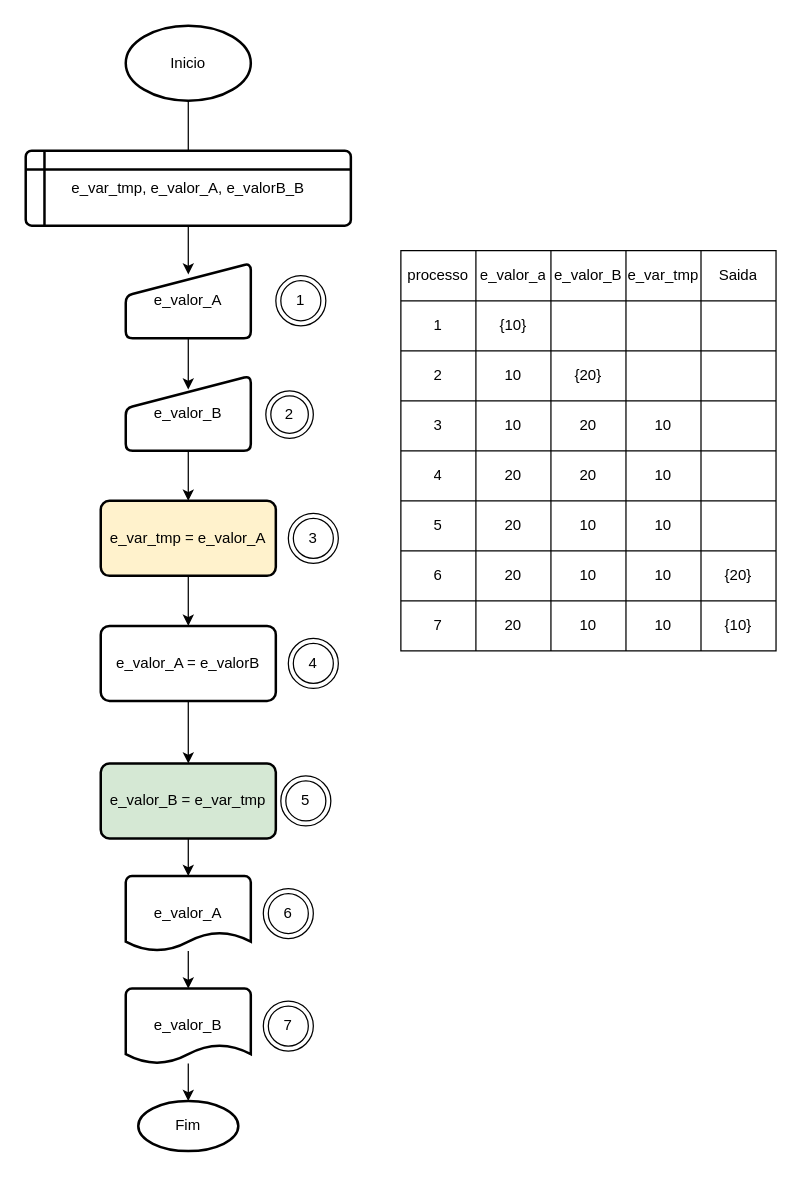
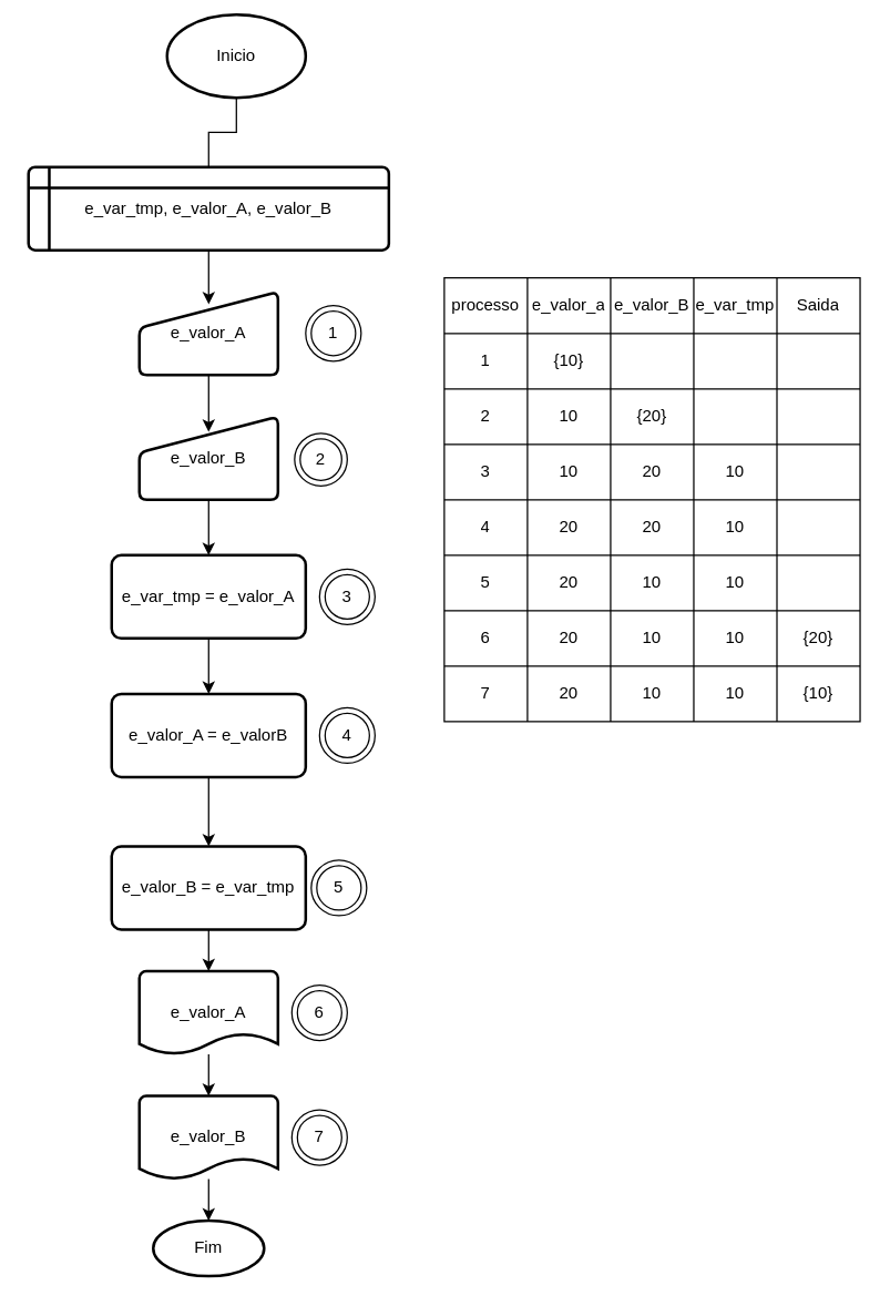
  <mxCell id="0" />
  <mxCell id="1" parent="0" />
  <mxCell id="2" style="edgeStyle=orthogonalEdgeStyle;rounded=0;orthogonalLoop=1;jettySize=auto;html=1;endArrow=none;" parent="1" source="3" target="5" edge="1"><mxGeometry relative="1" as="geometry" /></mxCell>
- <mxCell id="3" value="&lt;font style=&quot;vertical-align: inherit&quot;&gt;&lt;font style=&quot;vertical-align: inherit&quot;&gt;Inicio&lt;/font&gt;&lt;/font&gt;" style="strokeWidth=2;html=1;shape=mxgraph.flowchart.start_1;whiteSpace=wrap;" parent="1" vertex="1"><mxGeometry x="100" y="20" width="100" height="60" as="geometry" /></mxCell>
+ <mxCell id="3" value="&lt;font style=&quot;vertical-align: inherit&quot;&gt;&lt;font style=&quot;vertical-align: inherit&quot;&gt;Inicio&lt;/font&gt;&lt;/font&gt;" style="strokeWidth=2;html=1;shape=mxgraph.flowchart.start_1;whiteSpace=wrap;" parent="1" vertex="1"><mxGeometry x="120" y="10" width="100" height="60" as="geometry" /></mxCell>
  <mxCell id="4" style="edgeStyle=orthogonalEdgeStyle;rounded=0;orthogonalLoop=1;jettySize=auto;html=1;entryX=0.5;entryY=0.15;entryDx=0;entryDy=0;entryPerimeter=0;" parent="1" source="5" target="7" edge="1"><mxGeometry relative="1" as="geometry" /></mxCell>
- <mxCell id="5" value="&lt;font style=&quot;vertical-align: inherit&quot;&gt;&lt;font style=&quot;vertical-align: inherit&quot;&gt;&lt;font style=&quot;vertical-align: inherit&quot;&gt;&lt;font style=&quot;vertical-align: inherit&quot;&gt;e_var_tmp, e_valor_A, e_valorB_B&lt;/font&gt;&lt;/font&gt;&lt;/font&gt;&lt;/font&gt;" style="shape=internalStorage;whiteSpace=wrap;html=1;dx=15;dy=15;rounded=1;arcSize=8;strokeWidth=2;" parent="1" vertex="1"><mxGeometry x="20" y="120" width="260" height="60" as="geometry" /></mxCell>
+ <mxCell id="5" value="&lt;font style=&quot;vertical-align: inherit&quot;&gt;&lt;font style=&quot;vertical-align: inherit&quot;&gt;&lt;font style=&quot;vertical-align: inherit&quot;&gt;&lt;font style=&quot;vertical-align: inherit&quot;&gt;e_var_tmp, e_valor_A, e_valor_B&lt;/font&gt;&lt;/font&gt;&lt;/font&gt;&lt;/font&gt;" style="shape=internalStorage;whiteSpace=wrap;html=1;dx=15;dy=15;rounded=1;arcSize=8;strokeWidth=2;" parent="1" vertex="1"><mxGeometry x="20" y="120" width="260" height="60" as="geometry" /></mxCell>
  <mxCell id="6" style="edgeStyle=orthogonalEdgeStyle;rounded=0;orthogonalLoop=1;jettySize=auto;html=1;entryX=0.5;entryY=0.183;entryDx=0;entryDy=0;entryPerimeter=0;" parent="1" source="7" target="9" edge="1"><mxGeometry relative="1" as="geometry" /></mxCell>
  <mxCell id="7" value="&lt;font style=&quot;vertical-align: inherit&quot;&gt;&lt;font style=&quot;vertical-align: inherit&quot;&gt;e_valor_A&lt;/font&gt;&lt;/font&gt;" style="html=1;strokeWidth=2;shape=manualInput;whiteSpace=wrap;rounded=1;size=26;arcSize=11;" parent="1" vertex="1"><mxGeometry x="100" y="210" width="100" height="60" as="geometry" /></mxCell>
  <mxCell id="8" style="edgeStyle=orthogonalEdgeStyle;rounded=0;orthogonalLoop=1;jettySize=auto;html=1;entryX=0.5;entryY=0;entryDx=0;entryDy=0;" parent="1" source="9" target="11" edge="1"><mxGeometry relative="1" as="geometry" /></mxCell>
  <mxCell id="9" value="&lt;font style=&quot;vertical-align: inherit&quot;&gt;&lt;font style=&quot;vertical-align: inherit&quot;&gt;e_valor_B&lt;/font&gt;&lt;/font&gt;" style="html=1;strokeWidth=2;shape=manualInput;whiteSpace=wrap;rounded=1;size=26;arcSize=11;" parent="1" vertex="1"><mxGeometry x="100" y="300" width="100" height="60" as="geometry" /></mxCell>
  <mxCell id="10" style="edgeStyle=orthogonalEdgeStyle;rounded=0;orthogonalLoop=1;jettySize=auto;html=1;entryX=0.5;entryY=0;entryDx=0;entryDy=0;" parent="1" source="11" target="13" edge="1"><mxGeometry relative="1" as="geometry" /></mxCell>
- <mxCell id="11" value="&lt;font style=&quot;vertical-align: inherit&quot;&gt;&lt;font style=&quot;vertical-align: inherit&quot;&gt;&lt;font style=&quot;vertical-align: inherit&quot;&gt;&lt;font style=&quot;vertical-align: inherit&quot;&gt;e_var_tmp = e_valor_A&lt;/font&gt;&lt;/font&gt;&lt;/font&gt;&lt;/font&gt;" style="rounded=1;whiteSpace=wrap;html=1;absoluteArcSize=1;arcSize=14;strokeWidth=2;fillColor=#fff2cc;" parent="1" vertex="1"><mxGeometry x="80" y="400" width="140" height="60" as="geometry" /></mxCell>
+ <mxCell id="11" value="&lt;font style=&quot;vertical-align: inherit&quot;&gt;&lt;font style=&quot;vertical-align: inherit&quot;&gt;&lt;font style=&quot;vertical-align: inherit&quot;&gt;&lt;font style=&quot;vertical-align: inherit&quot;&gt;e_var_tmp = e_valor_A&lt;/font&gt;&lt;/font&gt;&lt;/font&gt;&lt;/font&gt;" style="rounded=1;whiteSpace=wrap;html=1;absoluteArcSize=1;arcSize=14;strokeWidth=2;" parent="1" vertex="1"><mxGeometry x="80" y="400" width="140" height="60" as="geometry" /></mxCell>
  <mxCell id="12" style="edgeStyle=orthogonalEdgeStyle;rounded=0;orthogonalLoop=1;jettySize=auto;html=1;" parent="1" source="13" target="15" edge="1"><mxGeometry relative="1" as="geometry" /></mxCell>
  <mxCell id="13" value="&lt;font style=&quot;vertical-align: inherit&quot;&gt;&lt;font style=&quot;vertical-align: inherit&quot;&gt;e_valor_A = e_valorB&lt;/font&gt;&lt;/font&gt;" style="rounded=1;whiteSpace=wrap;html=1;absoluteArcSize=1;arcSize=14;strokeWidth=2;" parent="1" vertex="1"><mxGeometry x="80" y="500" width="140" height="60" as="geometry" /></mxCell>
  <mxCell id="14" style="edgeStyle=orthogonalEdgeStyle;rounded=0;orthogonalLoop=1;jettySize=auto;html=1;entryX=0.5;entryY=0;entryDx=0;entryDy=0;entryPerimeter=0;" parent="1" source="15" target="17" edge="1"><mxGeometry relative="1" as="geometry" /></mxCell>
- <mxCell id="15" value="&lt;font style=&quot;vertical-align: inherit&quot;&gt;&lt;font style=&quot;vertical-align: inherit&quot;&gt;&lt;font style=&quot;vertical-align: inherit&quot;&gt;&lt;font style=&quot;vertical-align: inherit&quot;&gt;e_valor_B = e_var_tmp&lt;/font&gt;&lt;/font&gt;&lt;/font&gt;&lt;/font&gt;" style="rounded=1;whiteSpace=wrap;html=1;absoluteArcSize=1;arcSize=14;strokeWidth=2;fillColor=#d5e8d4;" parent="1" vertex="1"><mxGeometry x="80" y="610" width="140" height="60" as="geometry" /></mxCell>
+ <mxCell id="15" value="&lt;font style=&quot;vertical-align: inherit&quot;&gt;&lt;font style=&quot;vertical-align: inherit&quot;&gt;&lt;font style=&quot;vertical-align: inherit&quot;&gt;&lt;font style=&quot;vertical-align: inherit&quot;&gt;e_valor_B = e_var_tmp&lt;/font&gt;&lt;/font&gt;&lt;/font&gt;&lt;/font&gt;" style="rounded=1;whiteSpace=wrap;html=1;absoluteArcSize=1;arcSize=14;strokeWidth=2;" parent="1" vertex="1"><mxGeometry x="80" y="610" width="140" height="60" as="geometry" /></mxCell>
  <mxCell id="16" style="edgeStyle=orthogonalEdgeStyle;rounded=0;orthogonalLoop=1;jettySize=auto;html=1;entryX=0.5;entryY=0;entryDx=0;entryDy=0;entryPerimeter=0;" parent="1" source="17" target="19" edge="1"><mxGeometry relative="1" as="geometry" /></mxCell>
  <mxCell id="17" value="&lt;font style=&quot;vertical-align: inherit&quot;&gt;&lt;font style=&quot;vertical-align: inherit&quot;&gt;e_valor_A&lt;/font&gt;&lt;/font&gt;" style="strokeWidth=2;html=1;shape=mxgraph.flowchart.document2;whiteSpace=wrap;size=0.25;" parent="1" vertex="1"><mxGeometry x="100" y="700" width="100" height="60" as="geometry" /></mxCell>
  <mxCell id="18" style="edgeStyle=orthogonalEdgeStyle;rounded=0;orthogonalLoop=1;jettySize=auto;html=1;entryX=0.5;entryY=0;entryDx=0;entryDy=0;entryPerimeter=0;" parent="1" source="19" target="20" edge="1"><mxGeometry relative="1" as="geometry" /></mxCell>
  <mxCell id="19" value="&lt;font style=&quot;vertical-align: inherit&quot;&gt;&lt;font style=&quot;vertical-align: inherit&quot;&gt;e_valor_B&lt;/font&gt;&lt;/font&gt;" style="strokeWidth=2;html=1;shape=mxgraph.flowchart.document2;whiteSpace=wrap;size=0.25;" parent="1" vertex="1"><mxGeometry x="100" y="790" width="100" height="60" as="geometry" /></mxCell>
  <mxCell id="20" value="&lt;font style=&quot;vertical-align: inherit&quot;&gt;&lt;font style=&quot;vertical-align: inherit&quot;&gt;Fim&lt;/font&gt;&lt;/font&gt;" style="strokeWidth=2;html=1;shape=mxgraph.flowchart.start_1;whiteSpace=wrap;" parent="1" vertex="1"><mxGeometry x="110" y="880" width="80" height="40" as="geometry" /></mxCell>
  <mxCell id="21" value="1" style="ellipse;shape=doubleEllipse;whiteSpace=wrap;html=1;aspect=fixed;" parent="1" vertex="1"><mxGeometry x="220" y="220" width="40" height="40" as="geometry" /></mxCell>
  <mxCell id="22" value="4" style="ellipse;shape=doubleEllipse;whiteSpace=wrap;html=1;aspect=fixed;" parent="1" vertex="1"><mxGeometry x="230" y="510" width="40" height="40" as="geometry" /></mxCell>
  <mxCell id="23" value="3" style="ellipse;shape=doubleEllipse;whiteSpace=wrap;html=1;aspect=fixed;" parent="1" vertex="1"><mxGeometry x="230" y="410" width="40" height="40" as="geometry" /></mxCell>
  <mxCell id="24" value="2" style="ellipse;shape=doubleEllipse;whiteSpace=wrap;html=1;aspect=fixed;" parent="1" vertex="1"><mxGeometry x="212" y="312" width="38" height="38" as="geometry" /></mxCell>
  <mxCell id="25" value="6" style="ellipse;shape=doubleEllipse;whiteSpace=wrap;html=1;aspect=fixed;" parent="1" vertex="1"><mxGeometry x="210" y="710" width="40" height="40" as="geometry" /></mxCell>
  <mxCell id="26" value="5" style="ellipse;shape=doubleEllipse;whiteSpace=wrap;html=1;aspect=fixed;" parent="1" vertex="1"><mxGeometry x="224" y="620" width="40" height="40" as="geometry" /></mxCell>
  <mxCell id="27" value="7" style="ellipse;shape=doubleEllipse;whiteSpace=wrap;html=1;aspect=fixed;" parent="1" vertex="1"><mxGeometry x="210" y="800" width="40" height="40" as="geometry" /></mxCell>
  <mxCell id="28" value="" style="shape=table;html=1;whiteSpace=wrap;startSize=0;container=1;collapsible=0;childLayout=tableLayout;" parent="1" vertex="1"><mxGeometry x="320" y="200" width="300" height="320" as="geometry" /></mxCell>
  <mxCell id="29" value="" style="shape=partialRectangle;html=1;whiteSpace=wrap;collapsible=0;dropTarget=0;pointerEvents=0;fillColor=none;top=0;left=0;bottom=0;right=0;points=[[0,0.5],[1,0.5]];portConstraint=eastwest;" parent="28" vertex="1"><mxGeometry width="300" height="40" as="geometry" /></mxCell>
  <mxCell id="30" value="processo" style="shape=partialRectangle;html=1;whiteSpace=wrap;connectable=0;overflow=hidden;fillColor=none;top=0;left=0;bottom=0;right=0;" parent="29" vertex="1"><mxGeometry width="60" height="40" as="geometry" /></mxCell>
  <mxCell id="31" value="e_valor_a" style="shape=partialRectangle;html=1;whiteSpace=wrap;connectable=0;overflow=hidden;fillColor=none;top=0;left=0;bottom=0;right=0;" parent="29" vertex="1"><mxGeometry x="60" width="60" height="40" as="geometry" /></mxCell>
  <mxCell id="32" value="e_valor_B" style="shape=partialRectangle;html=1;whiteSpace=wrap;connectable=0;overflow=hidden;fillColor=none;top=0;left=0;bottom=0;right=0;" parent="29" vertex="1"><mxGeometry x="120" width="60" height="40" as="geometry" /></mxCell>
  <mxCell id="33" value="e_var_tmp" style="shape=partialRectangle;html=1;whiteSpace=wrap;connectable=0;overflow=hidden;fillColor=none;top=0;left=0;bottom=0;right=0;" parent="29" vertex="1"><mxGeometry x="180" width="60" height="40" as="geometry" /></mxCell>
  <mxCell id="34" value="Saida" style="shape=partialRectangle;html=1;whiteSpace=wrap;connectable=0;overflow=hidden;fillColor=none;top=0;left=0;bottom=0;right=0;" parent="29" vertex="1"><mxGeometry x="240" width="60" height="40" as="geometry" /></mxCell>
  <mxCell id="35" value="" style="shape=partialRectangle;html=1;whiteSpace=wrap;collapsible=0;dropTarget=0;pointerEvents=0;fillColor=none;top=0;left=0;bottom=0;right=0;points=[[0,0.5],[1,0.5]];portConstraint=eastwest;" parent="28" vertex="1"><mxGeometry y="40" width="300" height="40" as="geometry" /></mxCell>
  <mxCell id="36" value="1" style="shape=partialRectangle;html=1;whiteSpace=wrap;connectable=0;overflow=hidden;fillColor=none;top=0;left=0;bottom=0;right=0;" parent="35" vertex="1"><mxGeometry width="60" height="40" as="geometry" /></mxCell>
  <mxCell id="37" value="{10}" style="shape=partialRectangle;html=1;whiteSpace=wrap;connectable=0;overflow=hidden;fillColor=none;top=0;left=0;bottom=0;right=0;" parent="35" vertex="1"><mxGeometry x="60" width="60" height="40" as="geometry" /></mxCell>
  <mxCell id="38" value="" style="shape=partialRectangle;html=1;whiteSpace=wrap;connectable=0;overflow=hidden;fillColor=none;top=0;left=0;bottom=0;right=0;" parent="35" vertex="1"><mxGeometry x="120" width="60" height="40" as="geometry" /></mxCell>
  <mxCell id="39" value="" style="shape=partialRectangle;html=1;whiteSpace=wrap;connectable=0;overflow=hidden;fillColor=none;top=0;left=0;bottom=0;right=0;" parent="35" vertex="1"><mxGeometry x="180" width="60" height="40" as="geometry" /></mxCell>
  <mxCell id="40" value="" style="shape=partialRectangle;html=1;whiteSpace=wrap;connectable=0;overflow=hidden;fillColor=none;top=0;left=0;bottom=0;right=0;" parent="35" vertex="1"><mxGeometry x="240" width="60" height="40" as="geometry" /></mxCell>
  <mxCell id="41" value="" style="shape=partialRectangle;html=1;whiteSpace=wrap;collapsible=0;dropTarget=0;pointerEvents=0;fillColor=none;top=0;left=0;bottom=0;right=0;points=[[0,0.5],[1,0.5]];portConstraint=eastwest;" parent="28" vertex="1"><mxGeometry y="80" width="300" height="40" as="geometry" /></mxCell>
  <mxCell id="42" value="2" style="shape=partialRectangle;html=1;whiteSpace=wrap;connectable=0;overflow=hidden;fillColor=none;top=0;left=0;bottom=0;right=0;" parent="41" vertex="1"><mxGeometry width="60" height="40" as="geometry" /></mxCell>
  <mxCell id="43" value="10" style="shape=partialRectangle;html=1;whiteSpace=wrap;connectable=0;overflow=hidden;fillColor=none;top=0;left=0;bottom=0;right=0;" parent="41" vertex="1"><mxGeometry x="60" width="60" height="40" as="geometry" /></mxCell>
  <mxCell id="44" value="{20}" style="shape=partialRectangle;html=1;whiteSpace=wrap;connectable=0;overflow=hidden;fillColor=none;top=0;left=0;bottom=0;right=0;" parent="41" vertex="1"><mxGeometry x="120" width="60" height="40" as="geometry" /></mxCell>
  <mxCell id="45" value="" style="shape=partialRectangle;html=1;whiteSpace=wrap;connectable=0;overflow=hidden;fillColor=none;top=0;left=0;bottom=0;right=0;" parent="41" vertex="1"><mxGeometry x="180" width="60" height="40" as="geometry" /></mxCell>
  <mxCell id="46" value="" style="shape=partialRectangle;html=1;whiteSpace=wrap;connectable=0;overflow=hidden;fillColor=none;top=0;left=0;bottom=0;right=0;" parent="41" vertex="1"><mxGeometry x="240" width="60" height="40" as="geometry" /></mxCell>
  <mxCell id="47" value="" style="shape=partialRectangle;html=1;whiteSpace=wrap;collapsible=0;dropTarget=0;pointerEvents=0;fillColor=none;top=0;left=0;bottom=0;right=0;points=[[0,0.5],[1,0.5]];portConstraint=eastwest;" parent="28" vertex="1"><mxGeometry y="120" width="300" height="40" as="geometry" /></mxCell>
  <mxCell id="48" value="3" style="shape=partialRectangle;html=1;whiteSpace=wrap;connectable=0;overflow=hidden;fillColor=none;top=0;left=0;bottom=0;right=0;" parent="47" vertex="1"><mxGeometry width="60" height="40" as="geometry" /></mxCell>
  <mxCell id="49" value="10" style="shape=partialRectangle;html=1;whiteSpace=wrap;connectable=0;overflow=hidden;fillColor=none;top=0;left=0;bottom=0;right=0;" parent="47" vertex="1"><mxGeometry x="60" width="60" height="40" as="geometry" /></mxCell>
  <mxCell id="50" value="20" style="shape=partialRectangle;html=1;whiteSpace=wrap;connectable=0;overflow=hidden;fillColor=none;top=0;left=0;bottom=0;right=0;" parent="47" vertex="1"><mxGeometry x="120" width="60" height="40" as="geometry" /></mxCell>
  <mxCell id="51" value="10" style="shape=partialRectangle;html=1;whiteSpace=wrap;connectable=0;overflow=hidden;fillColor=none;top=0;left=0;bottom=0;right=0;" parent="47" vertex="1"><mxGeometry x="180" width="60" height="40" as="geometry" /></mxCell>
  <mxCell id="52" value="" style="shape=partialRectangle;html=1;whiteSpace=wrap;connectable=0;overflow=hidden;fillColor=none;top=0;left=0;bottom=0;right=0;" parent="47" vertex="1"><mxGeometry x="240" width="60" height="40" as="geometry" /></mxCell>
  <mxCell id="53" value="" style="shape=partialRectangle;html=1;whiteSpace=wrap;collapsible=0;dropTarget=0;pointerEvents=0;fillColor=none;top=0;left=0;bottom=0;right=0;points=[[0,0.5],[1,0.5]];portConstraint=eastwest;" parent="28" vertex="1"><mxGeometry y="160" width="300" height="40" as="geometry" /></mxCell>
  <mxCell id="54" value="4" style="shape=partialRectangle;html=1;whiteSpace=wrap;connectable=0;overflow=hidden;fillColor=none;top=0;left=0;bottom=0;right=0;" parent="53" vertex="1"><mxGeometry width="60" height="40" as="geometry" /></mxCell>
  <mxCell id="55" value="20" style="shape=partialRectangle;html=1;whiteSpace=wrap;connectable=0;overflow=hidden;fillColor=none;top=0;left=0;bottom=0;right=0;" parent="53" vertex="1"><mxGeometry x="60" width="60" height="40" as="geometry" /></mxCell>
  <mxCell id="56" value="20" style="shape=partialRectangle;html=1;whiteSpace=wrap;connectable=0;overflow=hidden;fillColor=none;top=0;left=0;bottom=0;right=0;" parent="53" vertex="1"><mxGeometry x="120" width="60" height="40" as="geometry" /></mxCell>
  <mxCell id="57" value="10" style="shape=partialRectangle;html=1;whiteSpace=wrap;connectable=0;overflow=hidden;fillColor=none;top=0;left=0;bottom=0;right=0;" parent="53" vertex="1"><mxGeometry x="180" width="60" height="40" as="geometry" /></mxCell>
  <mxCell id="58" value="" style="shape=partialRectangle;html=1;whiteSpace=wrap;connectable=0;overflow=hidden;fillColor=none;top=0;left=0;bottom=0;right=0;" parent="53" vertex="1"><mxGeometry x="240" width="60" height="40" as="geometry" /></mxCell>
  <mxCell id="59" value="" style="shape=partialRectangle;html=1;whiteSpace=wrap;collapsible=0;dropTarget=0;pointerEvents=0;fillColor=none;top=0;left=0;bottom=0;right=0;points=[[0,0.5],[1,0.5]];portConstraint=eastwest;" parent="28" vertex="1"><mxGeometry y="200" width="300" height="40" as="geometry" /></mxCell>
  <mxCell id="60" value="5" style="shape=partialRectangle;html=1;whiteSpace=wrap;connectable=0;overflow=hidden;fillColor=none;top=0;left=0;bottom=0;right=0;" parent="59" vertex="1"><mxGeometry width="60" height="40" as="geometry" /></mxCell>
  <mxCell id="61" value="20" style="shape=partialRectangle;html=1;whiteSpace=wrap;connectable=0;overflow=hidden;fillColor=none;top=0;left=0;bottom=0;right=0;" parent="59" vertex="1"><mxGeometry x="60" width="60" height="40" as="geometry" /></mxCell>
  <mxCell id="62" value="10" style="shape=partialRectangle;html=1;whiteSpace=wrap;connectable=0;overflow=hidden;fillColor=none;top=0;left=0;bottom=0;right=0;" parent="59" vertex="1"><mxGeometry x="120" width="60" height="40" as="geometry" /></mxCell>
  <mxCell id="63" value="10" style="shape=partialRectangle;html=1;whiteSpace=wrap;connectable=0;overflow=hidden;fillColor=none;top=0;left=0;bottom=0;right=0;" parent="59" vertex="1"><mxGeometry x="180" width="60" height="40" as="geometry" /></mxCell>
  <mxCell id="64" value="" style="shape=partialRectangle;html=1;whiteSpace=wrap;connectable=0;overflow=hidden;fillColor=none;top=0;left=0;bottom=0;right=0;" parent="59" vertex="1"><mxGeometry x="240" width="60" height="40" as="geometry" /></mxCell>
  <mxCell id="65" value="" style="shape=partialRectangle;html=1;whiteSpace=wrap;collapsible=0;dropTarget=0;pointerEvents=0;fillColor=none;top=0;left=0;bottom=0;right=0;points=[[0,0.5],[1,0.5]];portConstraint=eastwest;" parent="28" vertex="1"><mxGeometry y="240" width="300" height="40" as="geometry" /></mxCell>
  <mxCell id="66" value="6" style="shape=partialRectangle;html=1;whiteSpace=wrap;connectable=0;overflow=hidden;fillColor=none;top=0;left=0;bottom=0;right=0;" parent="65" vertex="1"><mxGeometry width="60" height="40" as="geometry" /></mxCell>
  <mxCell id="67" value="20" style="shape=partialRectangle;html=1;whiteSpace=wrap;connectable=0;overflow=hidden;fillColor=none;top=0;left=0;bottom=0;right=0;" parent="65" vertex="1"><mxGeometry x="60" width="60" height="40" as="geometry" /></mxCell>
  <mxCell id="68" value="10" style="shape=partialRectangle;html=1;whiteSpace=wrap;connectable=0;overflow=hidden;fillColor=none;top=0;left=0;bottom=0;right=0;" parent="65" vertex="1"><mxGeometry x="120" width="60" height="40" as="geometry" /></mxCell>
  <mxCell id="69" value="10" style="shape=partialRectangle;html=1;whiteSpace=wrap;connectable=0;overflow=hidden;fillColor=none;top=0;left=0;bottom=0;right=0;" parent="65" vertex="1"><mxGeometry x="180" width="60" height="40" as="geometry" /></mxCell>
  <mxCell id="70" value="{20}" style="shape=partialRectangle;html=1;whiteSpace=wrap;connectable=0;overflow=hidden;fillColor=none;top=0;left=0;bottom=0;right=0;" parent="65" vertex="1"><mxGeometry x="240" width="60" height="40" as="geometry" /></mxCell>
  <mxCell id="71" value="" style="shape=partialRectangle;html=1;whiteSpace=wrap;collapsible=0;dropTarget=0;pointerEvents=0;fillColor=none;top=0;left=0;bottom=0;right=0;points=[[0,0.5],[1,0.5]];portConstraint=eastwest;" parent="28" vertex="1"><mxGeometry y="280" width="300" height="40" as="geometry" /></mxCell>
  <mxCell id="72" value="7" style="shape=partialRectangle;html=1;whiteSpace=wrap;connectable=0;overflow=hidden;fillColor=none;top=0;left=0;bottom=0;right=0;" parent="71" vertex="1"><mxGeometry width="60" height="40" as="geometry" /></mxCell>
  <mxCell id="73" value="20" style="shape=partialRectangle;html=1;whiteSpace=wrap;connectable=0;overflow=hidden;fillColor=none;top=0;left=0;bottom=0;right=0;" parent="71" vertex="1"><mxGeometry x="60" width="60" height="40" as="geometry" /></mxCell>
  <mxCell id="74" value="10" style="shape=partialRectangle;html=1;whiteSpace=wrap;connectable=0;overflow=hidden;fillColor=none;top=0;left=0;bottom=0;right=0;" parent="71" vertex="1"><mxGeometry x="120" width="60" height="40" as="geometry" /></mxCell>
  <mxCell id="75" value="10" style="shape=partialRectangle;html=1;whiteSpace=wrap;connectable=0;overflow=hidden;fillColor=none;top=0;left=0;bottom=0;right=0;" parent="71" vertex="1"><mxGeometry x="180" width="60" height="40" as="geometry" /></mxCell>
  <mxCell id="76" value="{10}" style="shape=partialRectangle;html=1;whiteSpace=wrap;connectable=0;overflow=hidden;fillColor=none;top=0;left=0;bottom=0;right=0;" parent="71" vertex="1"><mxGeometry x="240" width="60" height="40" as="geometry" /></mxCell>
